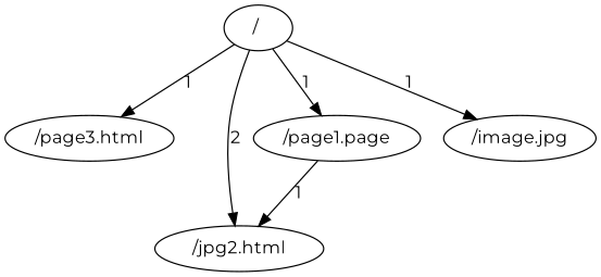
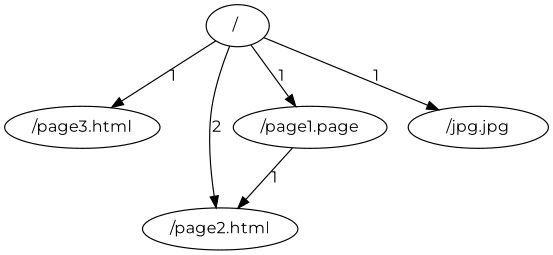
  digraph {
    fontname=Montserrat
    node [fontname=Montserrat]
    edge [fontname=Montserrat]
    n1 [label="/page3.html"]
    n2 [label="/ "]
-   n3 [label="/jpg2.html"]
+   n3 [label="/page2.html"]
    n4 [label="/page1.page"]
-   n5 [label="/image.jpg"]
+   n5 [label="/jpg.jpg"]
    n2 -> n1 [label=1]
    n2 -> n3 [label=2]
    n2 -> n4 [label=1]
    n2 -> n5 [label=1]
    n4 -> n3 [label=1]
  }
